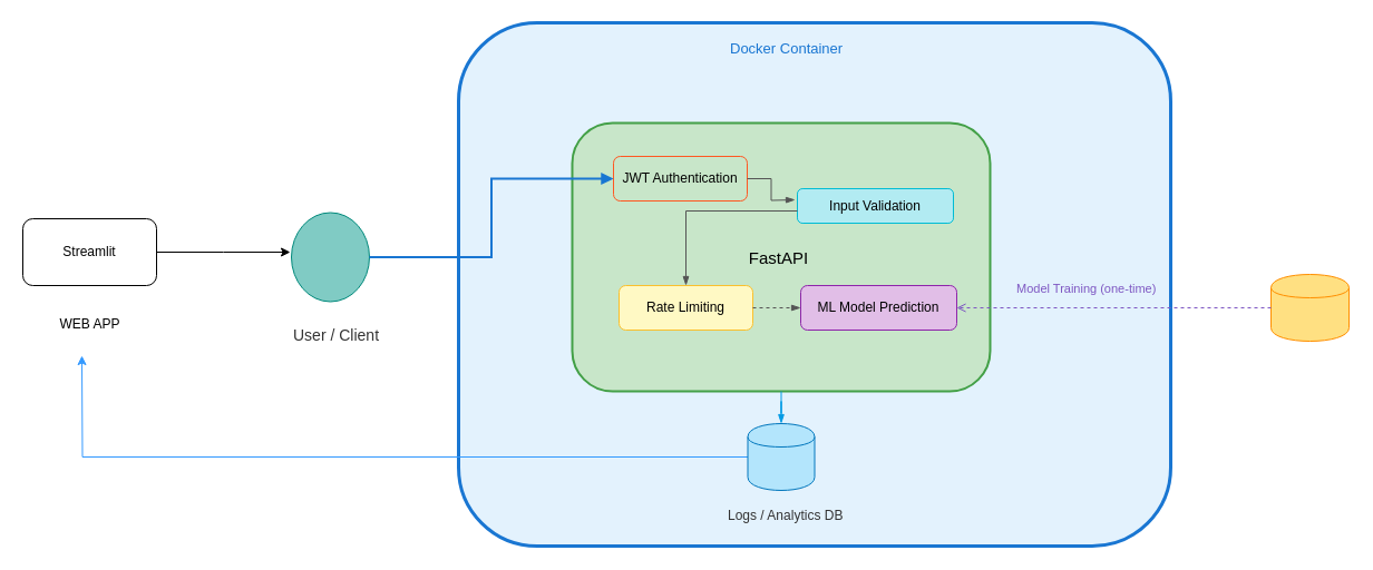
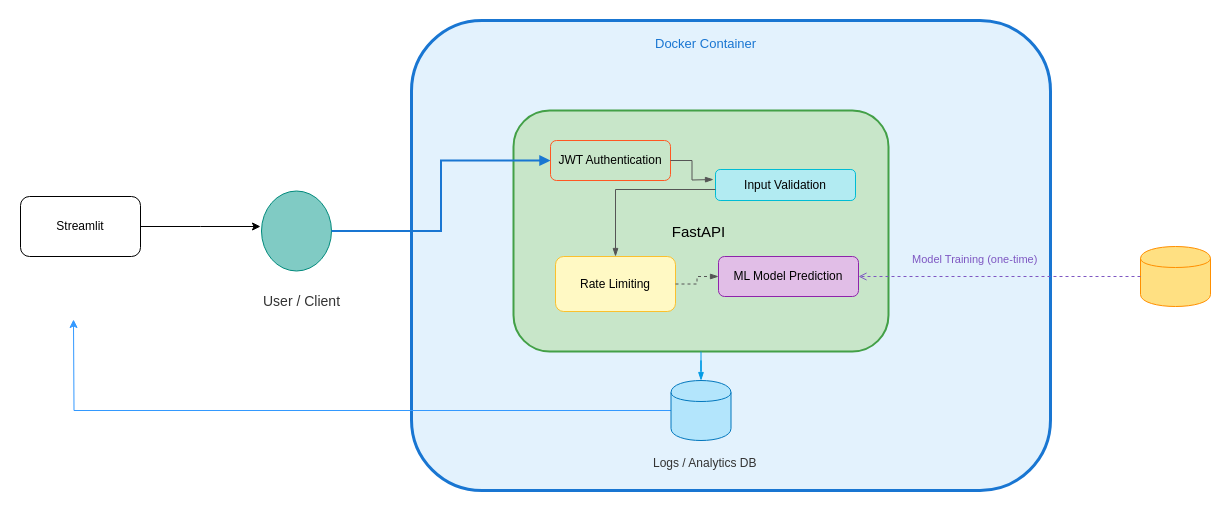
  <mxCell id="0" />
  <mxCell id="1" parent="0" />
  <mxCell id="2" value="" style="ellipse;whiteSpace=wrap;html=1;aspect=fixed;fillColor=#80CBC4;strokeColor=#00897B;" parent="1" vertex="1"><mxGeometry x="261" y="190.5" width="70" height="80" as="geometry" /></mxCell>
  <mxCell id="3" value="User / Client" style="text;html=1;strokeColor=none;fillColor=none;fontSize=14;fontColor=#333;" parent="1" vertex="1"><mxGeometry x="261" y="286" width="70" height="20" as="geometry" /></mxCell>
  <mxCell id="4" value="" style="rounded=1;whiteSpace=wrap;html=1;strokeColor=#1976D2;strokeWidth=3;fillColor=#E3F2FD;" parent="1" vertex="1"><mxGeometry x="411" y="20" width="639" height="470" as="geometry" /></mxCell>
  <mxCell id="5" value="Docker Container" style="text;html=1;strokeColor=none;fillColor=none;fontSize=13;fontColor=#1976D2;" parent="1" vertex="1"><mxGeometry x="653" y="29" width="120" height="20" as="geometry" /></mxCell>
  <mxCell id="6" value="FastAPI&amp;nbsp;" style="rounded=1;whiteSpace=wrap;html=1;strokeColor=#43A047;strokeWidth=2;fillColor=#C8E6C9;fontSize=15;" parent="1" vertex="1"><mxGeometry x="513" y="110" width="375" height="241" as="geometry" /></mxCell>
  <mxCell id="7" value="JWT Authentication" style="rounded=1;whiteSpace=wrap;html=1;fillColor=#c8e6c9;strokeColor=#FF5722;fontSize=12;" parent="1" vertex="1"><mxGeometry x="550" y="140" width="120" height="40" as="geometry" /></mxCell>
  <mxCell id="8" value="Input Validation" style="rounded=1;whiteSpace=wrap;html=1;fillColor=#B2EBF2;strokeColor=#00BCD4;fontSize=12;" parent="1" vertex="1"><mxGeometry x="715" y="169" width="140" height="31" as="geometry" /></mxCell>
- <mxCell id="9" value="Rate Limiting" style="rounded=1;whiteSpace=wrap;html=1;fillColor=#FFF9C4;strokeColor=#FBC02D;fontSize=12;" parent="1" vertex="1"><mxGeometry x="555" y="256" width="120" height="40" as="geometry" /></mxCell>
+ <mxCell id="9" value="Rate Limiting" style="rounded=1;whiteSpace=wrap;html=1;fillColor=#FFF9C4;strokeColor=#FBC02D;fontSize=12;" parent="1" vertex="1"><mxGeometry x="555" y="256" width="120" height="55" as="geometry" /></mxCell>
  <mxCell id="10" value="ML Model Prediction" style="rounded=1;whiteSpace=wrap;html=1;fillColor=#E1BEE7;strokeColor=#8E24AA;fontSize=12;" parent="1" vertex="1"><mxGeometry x="718" y="256" width="140" height="40" as="geometry" /></mxCell>
  <mxCell id="11" style="edgeStyle=orthogonalEdgeStyle;rounded=0;orthogonalLoop=1;jettySize=auto;html=1;strokeColor=#555;endArrow=blockThin;endFill=1;" parent="1" source="7" edge="1"><mxGeometry relative="1" as="geometry"><mxPoint x="713" y="179" as="targetPoint" /></mxGeometry></mxCell>
  <mxCell id="12" style="edgeStyle=orthogonalEdgeStyle;rounded=0;orthogonalLoop=1;jettySize=auto;html=1;strokeColor=#555;endArrow=blockThin;endFill=1;" parent="1" source="8" target="9" edge="1"><mxGeometry relative="1" as="geometry"><Array as="points"><mxPoint x="615" y="189" /></Array></mxGeometry></mxCell>
  <mxCell id="13" style="edgeStyle=orthogonalEdgeStyle;rounded=0;orthogonalLoop=1;jettySize=auto;html=1;strokeColor=#555;endArrow=blockThin;endFill=1;dashed=1;" parent="1" source="9" target="10" edge="1"><mxGeometry relative="1" as="geometry" /></mxCell>
  <mxCell id="14" value="" style="shape=cylinder;whiteSpace=wrap;html=1;boundedLbl=1;fillColor=#FFE082;strokeColor=#FF8F00;" parent="1" vertex="1"><mxGeometry x="1140" y="246" width="70" height="60" as="geometry" /></mxCell>
  <mxCell id="15" style="edgeStyle=orthogonalEdgeStyle;rounded=0;orthogonalLoop=1;jettySize=auto;html=1;strokeColor=#7E57C2;dashed=1;endArrow=open;endFill=0;" parent="1" source="14" target="10" edge="1"><mxGeometry relative="1" as="geometry" /></mxCell>
  <mxCell id="16" value="Model Training (one-time)" style="text;html=1;strokeColor=none;fillColor=none;fontSize=11;fontColor=#7E57C2;align=left;" parent="1" vertex="1"><mxGeometry x="910" y="246" width="90" height="16" as="geometry" /></mxCell>
  <mxCell id="17" style="edgeStyle=orthogonalEdgeStyle;rounded=0;orthogonalLoop=1;jettySize=auto;html=1;fillColor=#5224FF;strokeColor=#3399FF;" parent="1" source="18" edge="1"><mxGeometry relative="1" as="geometry"><mxPoint x="73" y="319" as="targetPoint" /></mxGeometry></mxCell>
  <mxCell id="18" value="" style="shape=cylinder;whiteSpace=wrap;html=1;boundedLbl=1;fillColor=#B3E5FC;strokeColor=#0277BD;" parent="1" vertex="1"><mxGeometry x="670.5" y="380" width="60" height="60" as="geometry" /></mxCell>
  <mxCell id="19" value="Logs / Analytics DB" style="text;html=1;strokeColor=none;fillColor=none;fontSize=12;fontColor=#333;" parent="1" vertex="1"><mxGeometry x="651" y="449" width="120" height="20" as="geometry" /></mxCell>
  <mxCell id="20" style="edgeStyle=orthogonalEdgeStyle;rounded=0;orthogonalLoop=1;jettySize=auto;html=1;strokeColor=#039BE5;endArrow=blockThin;endFill=1;" parent="1" source="6" target="18" edge="1"><mxGeometry relative="1" as="geometry"><mxPoint x="788" y="351" as="targetPoint" /></mxGeometry></mxCell>
  <mxCell id="21" style="edgeStyle=orthogonalEdgeStyle;rounded=0;orthogonalLoop=1;jettySize=auto;html=1;strokeColor=#1976D2;strokeWidth=2;endArrow=block;endFill=1;entryX=0;entryY=0.5;entryDx=0;entryDy=0;" parent="1" source="2" target="7" edge="1"><mxGeometry relative="1" as="geometry" /></mxCell>
  <mxCell id="22" style="edgeStyle=orthogonalEdgeStyle;rounded=0;orthogonalLoop=1;jettySize=auto;html=1;" parent="1" source="23" edge="1"><mxGeometry relative="1" as="geometry"><mxPoint x="260" y="226" as="targetPoint" /></mxGeometry></mxCell>
  <mxCell id="23" value="Streamlit" style="rounded=1;whiteSpace=wrap;html=1;" parent="1" vertex="1"><mxGeometry x="20" y="196" width="120" height="60" as="geometry" /></mxCell>
- <mxCell id="24" value="WEB APP" style="text;html=1;align=center;verticalAlign=middle;resizable=0;points=[];autosize=1;strokeColor=none;fillColor=none;" parent="1" vertex="1"><mxGeometry x="40" y="276" width="80" height="30" as="geometry" /></mxCell>
